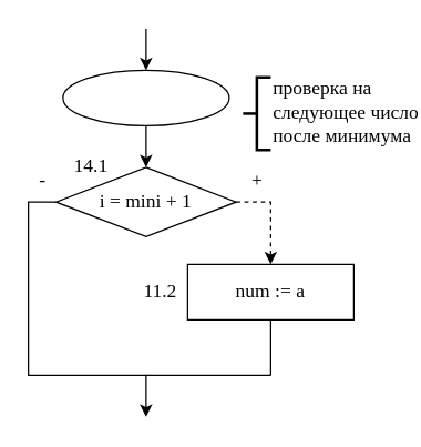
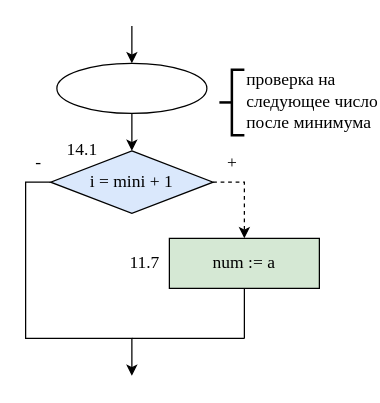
  <mxCell id="0" />
  <mxCell id="1" parent="0" />
  <mxCell id="2" style="edgeStyle=orthogonalEdgeStyle;rounded=0;orthogonalLoop=1;jettySize=auto;html=1;exitX=0.5;exitY=1;exitDx=0;exitDy=0;entryX=0.5;entryY=0;entryDx=0;entryDy=0;" parent="1" source="3" target="8" edge="1"><mxGeometry relative="1" as="geometry" /></mxCell>
  <mxCell id="3" value="" style="ellipse;whiteSpace=wrap;html=1;" parent="1" vertex="1"><mxGeometry x="45" y="50" width="120" height="40" as="geometry" /></mxCell>
  <mxCell id="4" value="&lt;font style=&quot;font-size: 14px&quot; face=&quot;Lucida Console&quot;&gt;проверка на&lt;br&gt;следующее число&lt;br&gt;после минимума&lt;/font&gt;" style="strokeWidth=2;html=1;shape=mxgraph.flowchart.annotation_2;align=left;labelPosition=right;pointerEvents=1;" parent="1" vertex="1"><mxGeometry x="175" y="55" width="20" height="52.5" as="geometry" /></mxCell>
  <mxCell id="5" value="" style="endArrow=classic;html=1;entryX=0.5;entryY=0;entryDx=0;entryDy=0;" parent="1" target="3" edge="1"><mxGeometry width="50" height="50" relative="1" as="geometry"><mxPoint x="105" y="20" as="sourcePoint" /><mxPoint x="185" y="320" as="targetPoint" /></mxGeometry></mxCell>
  <mxCell id="6" style="edgeStyle=orthogonalEdgeStyle;rounded=0;orthogonalLoop=1;jettySize=auto;html=1;exitX=1;exitY=0.5;exitDx=0;exitDy=0;entryX=0.5;entryY=0;entryDx=0;entryDy=0;dashed=1;" parent="1" source="8" target="9" edge="1"><mxGeometry relative="1" as="geometry" /></mxCell>
  <mxCell id="7" style="edgeStyle=orthogonalEdgeStyle;rounded=0;orthogonalLoop=1;jettySize=auto;html=1;exitX=0;exitY=0.5;exitDx=0;exitDy=0;" parent="1" source="8" edge="1"><mxGeometry relative="1" as="geometry"><mxPoint x="105" y="300" as="targetPoint" /><Array as="points"><mxPoint x="20" y="145" /><mxPoint x="20" y="270" /><mxPoint x="105" y="270" /></Array></mxGeometry></mxCell>
- <mxCell id="8" value="&lt;font style=&quot;font-size: 14px&quot; face=&quot;Lucida Console&quot;&gt;i = mini + 1&lt;/font&gt;" style="rhombus;whiteSpace=wrap;html=1;" parent="1" vertex="1"><mxGeometry x="40" y="120" width="130" height="50" as="geometry" /></mxCell>
- <mxCell id="9" value="&lt;font style=&quot;font-size: 14px&quot; face=&quot;Lucida Console&quot;&gt;num := a&lt;/font&gt;" style="rounded=0;whiteSpace=wrap;html=1;" parent="1" vertex="1"><mxGeometry x="135" y="190" width="120" height="40" as="geometry" /></mxCell>
+ <mxCell id="8" value="&lt;font style=&quot;font-size: 14px&quot; face=&quot;Lucida Console&quot;&gt;i = mini + 1&lt;/font&gt;" style="rhombus;whiteSpace=wrap;html=1;fillColor=#dae8fc;" parent="1" vertex="1"><mxGeometry x="40" y="120" width="130" height="50" as="geometry" /></mxCell>
+ <mxCell id="9" value="&lt;font style=&quot;font-size: 14px&quot; face=&quot;Lucida Console&quot;&gt;num := a&lt;/font&gt;" style="rounded=0;whiteSpace=wrap;html=1;fillColor=#d5e8d4;" parent="1" vertex="1"><mxGeometry x="135" y="190" width="120" height="40" as="geometry" /></mxCell>
  <mxCell id="10" value="" style="endArrow=none;html=1;entryX=0.5;entryY=1;entryDx=0;entryDy=0;" parent="1" target="9" edge="1"><mxGeometry width="50" height="50" relative="1" as="geometry"><mxPoint x="195" y="270" as="sourcePoint" /><mxPoint x="75" y="180" as="targetPoint" /></mxGeometry></mxCell>
  <mxCell id="11" value="" style="endArrow=none;html=1;" parent="1" edge="1"><mxGeometry width="50" height="50" relative="1" as="geometry"><mxPoint x="105" y="270" as="sourcePoint" /><mxPoint x="195" y="270" as="targetPoint" /></mxGeometry></mxCell>
  <mxCell id="12" value="&lt;font style=&quot;font-size: 14px&quot; face=&quot;Lucida Console&quot;&gt;+&lt;/font&gt;" style="text;html=1;align=center;verticalAlign=middle;resizable=0;points=[];autosize=1;" parent="1" vertex="1"><mxGeometry x="175" y="120" width="20" height="20" as="geometry" /></mxCell>
  <mxCell id="13" value="&lt;font style=&quot;font-size: 14px&quot; face=&quot;Lucida Console&quot;&gt;-&lt;/font&gt;" style="text;html=1;align=center;verticalAlign=middle;resizable=0;points=[];autosize=1;" parent="1" vertex="1"><mxGeometry x="20" y="120" width="20" height="20" as="geometry" /></mxCell>
  <mxCell id="14" value="&lt;font style=&quot;font-size: 14px&quot; face=&quot;Lucida Console&quot;&gt;14.1&lt;/font&gt;" style="text;html=1;align=center;verticalAlign=middle;resizable=0;points=[];autosize=1;" vertex="1" parent="1"><mxGeometry x="40" y="110" width="50" height="20" as="geometry" /></mxCell>
- <mxCell id="15" value="&lt;font style=&quot;font-size: 14px&quot; face=&quot;Lucida Console&quot;&gt;11.2&lt;/font&gt;" style="text;html=1;align=center;verticalAlign=middle;resizable=0;points=[];autosize=1;" vertex="1" parent="1"><mxGeometry x="90" y="200" width="50" height="20" as="geometry" /></mxCell>
+ <mxCell id="15" value="&lt;font style=&quot;font-size: 14px&quot; face=&quot;Lucida Console&quot;&gt;11.7&lt;/font&gt;" style="text;html=1;align=center;verticalAlign=middle;resizable=0;points=[];autosize=1;" vertex="1" parent="1"><mxGeometry x="90" y="200" width="50" height="20" as="geometry" /></mxCell>
